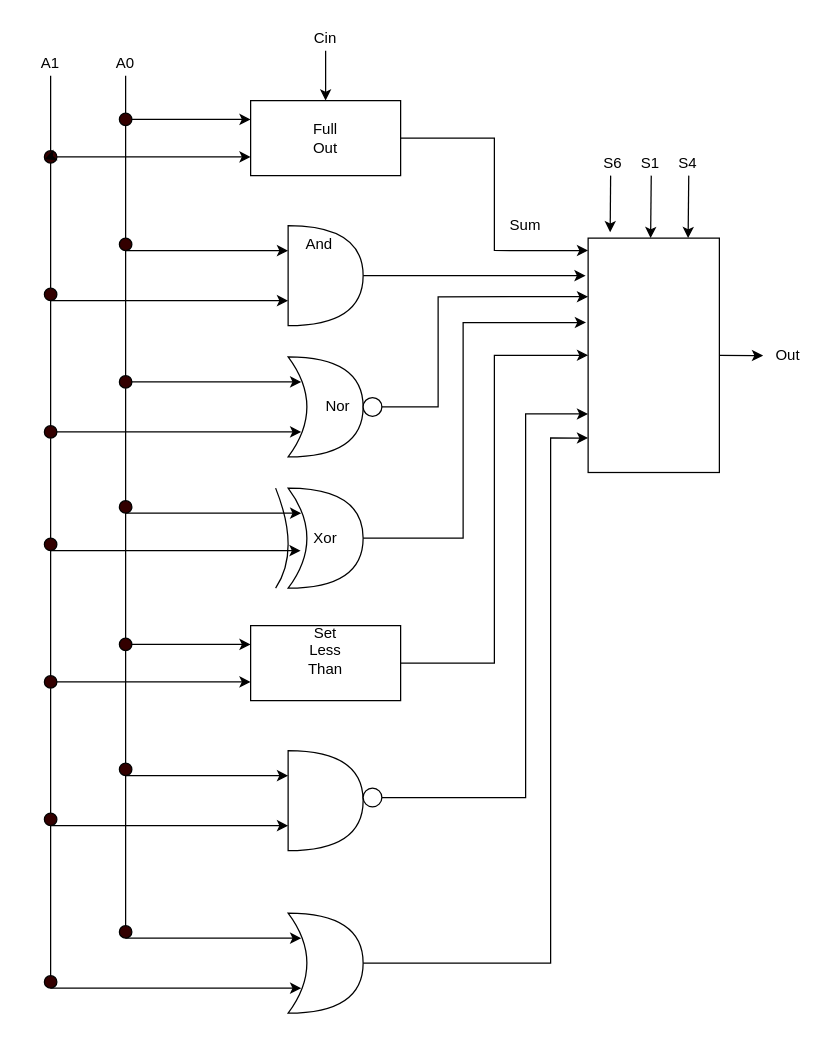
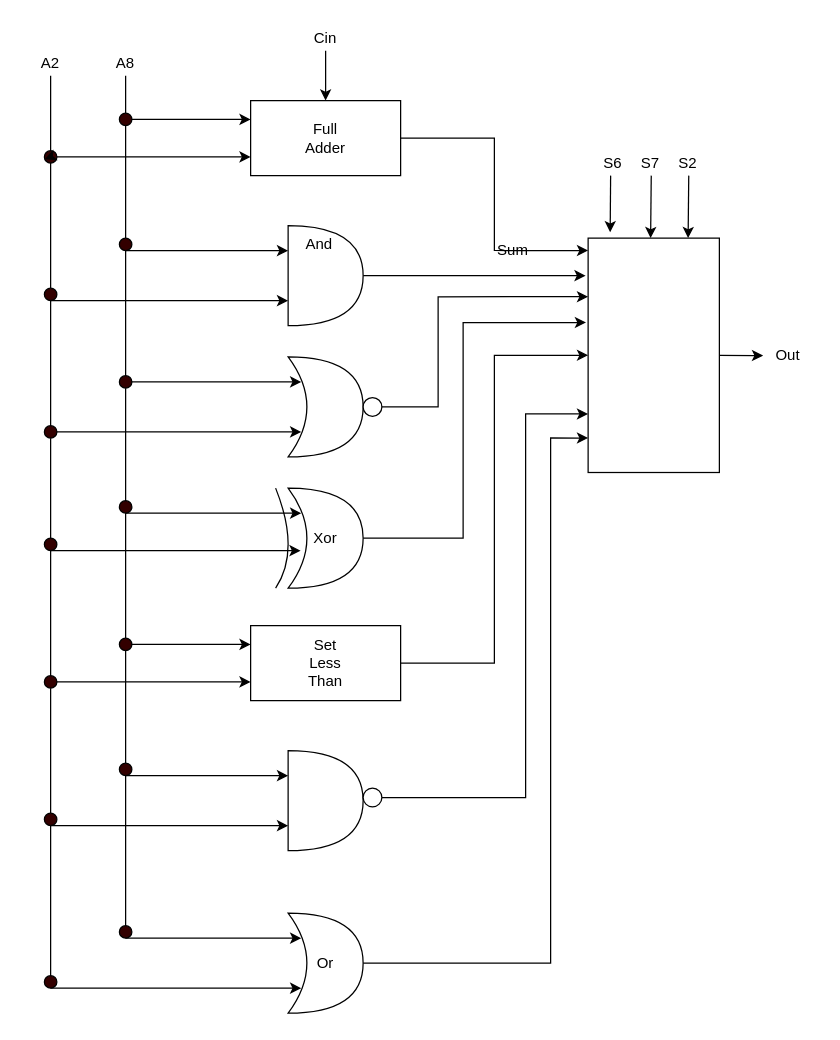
  <mxCell id="0" />
  <mxCell id="1" parent="0" />
  <mxCell id="2" value="" style="rounded=0;whiteSpace=wrap;html=1;rotation=90;" vertex="1" parent="1"><mxGeometry x="428.75" y="231.25" width="187.5" height="105" as="geometry" /></mxCell>
  <mxCell id="3" value="" style="endArrow=classic;html=1;exitX=0.5;exitY=0;exitDx=0;exitDy=0;" edge="1" parent="1" source="2"><mxGeometry width="50" height="50" relative="1" as="geometry"><mxPoint x="560" y="250" as="sourcePoint" /><mxPoint x="610" y="284" as="targetPoint" /></mxGeometry></mxCell>
  <mxCell id="4" style="edgeStyle=orthogonalEdgeStyle;rounded=0;orthogonalLoop=1;jettySize=auto;html=1;exitX=1;exitY=0.5;exitDx=0;exitDy=0;entryX=0.053;entryY=1;entryDx=0;entryDy=0;entryPerimeter=0;endArrow=classic;endFill=1;" edge="1" parent="1" source="5" target="2"><mxGeometry relative="1" as="geometry" /></mxCell>
  <mxCell id="5" value="" style="rounded=0;whiteSpace=wrap;html=1;" vertex="1" parent="1"><mxGeometry x="200" y="80" width="120" height="60" as="geometry" /></mxCell>
- <mxCell id="6" value="Full Out" style="text;html=1;strokeColor=none;fillColor=none;align=center;verticalAlign=middle;whiteSpace=wrap;rounded=0;" vertex="1" parent="1"><mxGeometry x="240" y="100" width="40" height="20" as="geometry" /></mxCell>
+ <mxCell id="6" value="Full Adder" style="text;html=1;strokeColor=none;fillColor=none;align=center;verticalAlign=middle;whiteSpace=wrap;rounded=0;" vertex="1" parent="1"><mxGeometry x="240" y="100" width="40" height="20" as="geometry" /></mxCell>
  <mxCell id="7" style="edgeStyle=orthogonalEdgeStyle;rounded=0;orthogonalLoop=1;jettySize=auto;html=1;exitX=1;exitY=0.5;exitDx=0;exitDy=0;exitPerimeter=0;" edge="1" parent="1" source="8"><mxGeometry relative="1" as="geometry"><mxPoint x="468" y="220" as="targetPoint" /></mxGeometry></mxCell>
  <mxCell id="8" value="" style="shape=or;whiteSpace=wrap;html=1;" vertex="1" parent="1"><mxGeometry x="230" y="180" width="60" height="80" as="geometry" /></mxCell>
  <mxCell id="9" style="edgeStyle=orthogonalEdgeStyle;rounded=0;orthogonalLoop=1;jettySize=auto;html=1;exitX=1;exitY=0.5;exitDx=0;exitDy=0;exitPerimeter=0;entryX=0.36;entryY=1.016;entryDx=0;entryDy=0;entryPerimeter=0;" edge="1" parent="1" source="10" target="2"><mxGeometry relative="1" as="geometry"><mxPoint x="440" y="260" as="targetPoint" /><Array as="points"><mxPoint x="370" y="430" /><mxPoint x="370" y="258" /></Array></mxGeometry></mxCell>
  <mxCell id="10" value="" style="shape=xor;whiteSpace=wrap;html=1;" vertex="1" parent="1"><mxGeometry x="230" y="390" width="60" height="80" as="geometry" /></mxCell>
  <mxCell id="11" value="Xor" style="text;html=1;strokeColor=none;fillColor=none;align=center;verticalAlign=middle;whiteSpace=wrap;rounded=0;" vertex="1" parent="1"><mxGeometry x="240" y="420" width="40" height="20" as="geometry" /></mxCell>
  <mxCell id="12" value="" style="shape=xor;whiteSpace=wrap;html=1;" vertex="1" parent="1"><mxGeometry x="230" y="285" width="60" height="80" as="geometry" /></mxCell>
  <mxCell id="13" style="edgeStyle=orthogonalEdgeStyle;rounded=0;orthogonalLoop=1;jettySize=auto;html=1;exitX=1;exitY=0.5;exitDx=0;exitDy=0;entryX=0.25;entryY=1;entryDx=0;entryDy=0;endArrow=classic;endFill=1;" edge="1" parent="1" source="14" target="2"><mxGeometry relative="1" as="geometry"><Array as="points"><mxPoint x="350" y="325" /><mxPoint x="350" y="237" /></Array></mxGeometry></mxCell>
  <mxCell id="14" value="" style="ellipse;whiteSpace=wrap;html=1;aspect=fixed;" vertex="1" parent="1"><mxGeometry x="290" y="317.5" width="15" height="15" as="geometry" /></mxCell>
- <mxCell id="15" value="Nor" style="text;html=1;strokeColor=none;fillColor=none;align=center;verticalAlign=middle;whiteSpace=wrap;rounded=0;" vertex="1" parent="1"><mxGeometry x="250" y="315" width="40" height="20" as="geometry" /></mxCell>
  <mxCell id="16" value="And" style="text;html=1;strokeColor=none;fillColor=none;align=center;verticalAlign=middle;whiteSpace=wrap;rounded=0;" vertex="1" parent="1"><mxGeometry x="235" y="185" width="40" height="20" as="geometry" /></mxCell>
  <mxCell id="17" value="" style="endArrow=classic;html=1;entryX=-0.025;entryY=0.832;entryDx=0;entryDy=0;entryPerimeter=0;" edge="1" parent="1" target="2"><mxGeometry width="50" height="50" relative="1" as="geometry"><mxPoint x="488" y="140" as="sourcePoint" /><mxPoint x="330" y="220" as="targetPoint" /></mxGeometry></mxCell>
  <mxCell id="18" value="" style="endArrow=classic;html=1;entryX=0;entryY=0.75;entryDx=0;entryDy=0;" edge="1" parent="1"><mxGeometry width="50" height="50" relative="1" as="geometry"><mxPoint x="520.5" y="140" as="sourcePoint" /><mxPoint x="520" y="190" as="targetPoint" /></mxGeometry></mxCell>
  <mxCell id="19" value="" style="endArrow=classic;html=1;entryX=0.5;entryY=0;entryDx=0;entryDy=0;" edge="1" parent="1" target="5"><mxGeometry width="50" height="50" relative="1" as="geometry"><mxPoint x="260" y="40" as="sourcePoint" /><mxPoint x="300" y="0" as="targetPoint" /></mxGeometry></mxCell>
  <mxCell id="20" value="" style="endArrow=classic;html=1;entryX=0;entryY=0.25;entryDx=0;entryDy=0;" edge="1" parent="1" target="5"><mxGeometry width="50" height="50" relative="1" as="geometry"><mxPoint x="100" y="95" as="sourcePoint" /><mxPoint x="130" y="10" as="targetPoint" /></mxGeometry></mxCell>
  <mxCell id="21" value="" style="endArrow=none;html=1;" edge="1" parent="1" source="37"><mxGeometry width="50" height="50" relative="1" as="geometry"><mxPoint x="100" y="410" as="sourcePoint" /><mxPoint x="100" y="60" as="targetPoint" /></mxGeometry></mxCell>
  <mxCell id="22" value="" style="endArrow=classic;html=1;entryX=0;entryY=0.25;entryDx=0;entryDy=0;entryPerimeter=0;" edge="1" parent="1" target="8"><mxGeometry width="50" height="50" relative="1" as="geometry"><mxPoint x="100" y="200" as="sourcePoint" /><mxPoint x="210" y="180" as="targetPoint" /></mxGeometry></mxCell>
  <mxCell id="23" value="" style="endArrow=classic;html=1;entryX=0.175;entryY=0.25;entryDx=0;entryDy=0;entryPerimeter=0;" edge="1" parent="1" target="12"><mxGeometry width="50" height="50" relative="1" as="geometry"><mxPoint x="100" y="305" as="sourcePoint" /><mxPoint x="190" y="270" as="targetPoint" /></mxGeometry></mxCell>
  <mxCell id="24" value="" style="endArrow=classic;html=1;entryX=0.175;entryY=0.25;entryDx=0;entryDy=0;entryPerimeter=0;" edge="1" parent="1" target="10"><mxGeometry width="50" height="50" relative="1" as="geometry"><mxPoint x="100" y="410" as="sourcePoint" /><mxPoint x="200" y="400" as="targetPoint" /></mxGeometry></mxCell>
- <mxCell id="25" value="Sum" style="text;html=1;strokeColor=none;fillColor=none;align=center;verticalAlign=middle;whiteSpace=wrap;rounded=0;" vertex="1" parent="1"><mxGeometry x="400" y="170" width="40" height="20" as="geometry" /></mxCell>
+ <mxCell id="25" value="Sum" style="text;html=1;strokeColor=none;fillColor=none;align=center;verticalAlign=middle;whiteSpace=wrap;rounded=0;" vertex="1" parent="1"><mxGeometry x="390" y="190" width="40" height="20" as="geometry" /></mxCell>
  <mxCell id="26" value="S6" style="text;html=1;strokeColor=none;fillColor=none;align=center;verticalAlign=middle;whiteSpace=wrap;rounded=0;" vertex="1" parent="1"><mxGeometry x="470" y="120" width="40" height="20" as="geometry" /></mxCell>
- <mxCell id="27" value="S1" style="text;html=1;strokeColor=none;fillColor=none;align=center;verticalAlign=middle;whiteSpace=wrap;rounded=0;" vertex="1" parent="1"><mxGeometry x="500" y="120" width="40" height="20" as="geometry" /></mxCell>
+ <mxCell id="27" value="S7" style="text;html=1;strokeColor=none;fillColor=none;align=center;verticalAlign=middle;whiteSpace=wrap;rounded=0;" vertex="1" parent="1"><mxGeometry x="500" y="120" width="40" height="20" as="geometry" /></mxCell>
  <mxCell id="28" value="Cin" style="text;html=1;strokeColor=none;fillColor=none;align=center;verticalAlign=middle;whiteSpace=wrap;rounded=0;" vertex="1" parent="1"><mxGeometry x="240" y="20" width="40" height="20" as="geometry" /></mxCell>
  <mxCell id="29" value="Out" style="text;html=1;strokeColor=none;fillColor=none;align=center;verticalAlign=middle;whiteSpace=wrap;rounded=0;" vertex="1" parent="1"><mxGeometry x="610" y="273.75" width="40" height="20" as="geometry" /></mxCell>
- <mxCell id="30" value="A0" style="text;html=1;strokeColor=none;fillColor=none;align=center;verticalAlign=middle;whiteSpace=wrap;rounded=0;" vertex="1" parent="1"><mxGeometry x="80" y="40" width="40" height="20" as="geometry" /></mxCell>
+ <mxCell id="30" value="A8" style="text;html=1;strokeColor=none;fillColor=none;align=center;verticalAlign=middle;whiteSpace=wrap;rounded=0;" vertex="1" parent="1"><mxGeometry x="80" y="40" width="40" height="20" as="geometry" /></mxCell>
  <mxCell id="31" value="" style="endArrow=none;html=1;" edge="1" parent="1" source="47"><mxGeometry width="50" height="50" relative="1" as="geometry"><mxPoint x="40" y="440" as="sourcePoint" /><mxPoint x="40" y="60" as="targetPoint" /></mxGeometry></mxCell>
  <mxCell id="32" value="" style="endArrow=classic;html=1;entryX=0;entryY=1;entryDx=0;entryDy=0;" edge="1" parent="1" target="11"><mxGeometry width="50" height="50" relative="1" as="geometry"><mxPoint x="40" y="440" as="sourcePoint" /><mxPoint x="200" y="420" as="targetPoint" /></mxGeometry></mxCell>
  <mxCell id="33" value="" style="endArrow=classic;html=1;entryX=0.175;entryY=0.75;entryDx=0;entryDy=0;entryPerimeter=0;" edge="1" parent="1" target="12"><mxGeometry width="50" height="50" relative="1" as="geometry"><mxPoint x="40" y="345" as="sourcePoint" /><mxPoint x="210" y="330" as="targetPoint" /></mxGeometry></mxCell>
  <mxCell id="34" value="" style="endArrow=classic;html=1;entryX=0;entryY=0.75;entryDx=0;entryDy=0;entryPerimeter=0;" edge="1" parent="1" target="8"><mxGeometry width="50" height="50" relative="1" as="geometry"><mxPoint x="40" y="240" as="sourcePoint" /><mxPoint x="210" y="220" as="targetPoint" /></mxGeometry></mxCell>
  <mxCell id="35" value="" style="endArrow=classic;html=1;entryX=0;entryY=0.75;entryDx=0;entryDy=0;" edge="1" parent="1" source="39" target="5"><mxGeometry width="50" height="50" relative="1" as="geometry"><mxPoint x="40" y="125" as="sourcePoint" /><mxPoint x="180" y="120" as="targetPoint" /></mxGeometry></mxCell>
- <mxCell id="36" value="A1" style="text;html=1;strokeColor=none;fillColor=none;align=center;verticalAlign=middle;whiteSpace=wrap;rounded=0;" vertex="1" parent="1"><mxGeometry x="20" y="40" width="40" height="20" as="geometry" /></mxCell>
+ <mxCell id="36" value="A2" style="text;html=1;strokeColor=none;fillColor=none;align=center;verticalAlign=middle;whiteSpace=wrap;rounded=0;" vertex="1" parent="1"><mxGeometry x="20" y="40" width="40" height="20" as="geometry" /></mxCell>
  <mxCell id="37" value="" style="ellipse;whiteSpace=wrap;html=1;aspect=fixed;fillColor=#330000;" vertex="1" parent="1"><mxGeometry x="95" y="90" width="10" height="10" as="geometry" /></mxCell>
  <mxCell id="38" value="" style="endArrow=none;html=1;" edge="1" parent="1" source="41" target="37"><mxGeometry width="50" height="50" relative="1" as="geometry"><mxPoint x="100" y="410" as="sourcePoint" /><mxPoint x="100" y="60" as="targetPoint" /></mxGeometry></mxCell>
  <mxCell id="39" value="" style="ellipse;whiteSpace=wrap;html=1;aspect=fixed;fillColor=#330000;" vertex="1" parent="1"><mxGeometry x="35" y="120" width="10" height="10" as="geometry" /></mxCell>
  <mxCell id="40" value="" style="endArrow=classic;html=1;entryX=0;entryY=0.75;entryDx=0;entryDy=0;" edge="1" parent="1" target="39"><mxGeometry width="50" height="50" relative="1" as="geometry"><mxPoint x="40" y="125" as="sourcePoint" /><mxPoint x="200" y="125" as="targetPoint" /></mxGeometry></mxCell>
  <mxCell id="41" value="" style="ellipse;whiteSpace=wrap;html=1;aspect=fixed;fillColor=#330000;" vertex="1" parent="1"><mxGeometry x="95" y="190" width="10" height="10" as="geometry" /></mxCell>
  <mxCell id="42" value="" style="endArrow=none;html=1;" edge="1" parent="1" source="43" target="41"><mxGeometry width="50" height="50" relative="1" as="geometry"><mxPoint x="100" y="410" as="sourcePoint" /><mxPoint x="100" y="100" as="targetPoint" /></mxGeometry></mxCell>
  <mxCell id="43" value="" style="ellipse;whiteSpace=wrap;html=1;aspect=fixed;fillColor=#330000;" vertex="1" parent="1"><mxGeometry x="95" y="300" width="10" height="10" as="geometry" /></mxCell>
  <mxCell id="44" value="" style="endArrow=none;html=1;" edge="1" parent="1" source="77" target="43"><mxGeometry width="50" height="50" relative="1" as="geometry"><mxPoint x="100" y="750" as="sourcePoint" /><mxPoint x="100" y="200" as="targetPoint" /></mxGeometry></mxCell>
  <mxCell id="45" value="" style="ellipse;whiteSpace=wrap;html=1;aspect=fixed;fillColor=#330000;" vertex="1" parent="1"><mxGeometry x="95" y="400" width="10" height="10" as="geometry" /></mxCell>
  <mxCell id="46" value="" style="endArrow=none;html=1;" edge="1" parent="1" target="45"><mxGeometry width="50" height="50" relative="1" as="geometry"><mxPoint x="100" y="410" as="sourcePoint" /><mxPoint x="100" y="310" as="targetPoint" /></mxGeometry></mxCell>
  <mxCell id="47" value="" style="ellipse;whiteSpace=wrap;html=1;aspect=fixed;fillColor=#330000;" vertex="1" parent="1"><mxGeometry x="35" y="230" width="10" height="10" as="geometry" /></mxCell>
  <mxCell id="48" value="" style="endArrow=none;html=1;" edge="1" parent="1" source="49" target="47"><mxGeometry width="50" height="50" relative="1" as="geometry"><mxPoint x="40" y="440" as="sourcePoint" /><mxPoint x="40" y="60" as="targetPoint" /></mxGeometry></mxCell>
  <mxCell id="49" value="" style="ellipse;whiteSpace=wrap;html=1;aspect=fixed;fillColor=#330000;" vertex="1" parent="1"><mxGeometry x="35" y="340" width="10" height="10" as="geometry" /></mxCell>
  <mxCell id="50" value="" style="endArrow=none;html=1;" edge="1" parent="1" source="71" target="49"><mxGeometry width="50" height="50" relative="1" as="geometry"><mxPoint x="40" y="790" as="sourcePoint" /><mxPoint x="40" y="240" as="targetPoint" /></mxGeometry></mxCell>
  <mxCell id="51" value="" style="ellipse;whiteSpace=wrap;html=1;aspect=fixed;fillColor=#330000;" vertex="1" parent="1"><mxGeometry x="35" y="430" width="10" height="10" as="geometry" /></mxCell>
  <mxCell id="52" value="" style="endArrow=none;html=1;" edge="1" parent="1" target="51"><mxGeometry width="50" height="50" relative="1" as="geometry"><mxPoint x="40" y="440" as="sourcePoint" /><mxPoint x="40" y="350" as="targetPoint" /></mxGeometry></mxCell>
  <mxCell id="53" value="" style="endArrow=classic;html=1;entryX=0;entryY=0.75;entryDx=0;entryDy=0;" edge="1" parent="1"><mxGeometry width="50" height="50" relative="1" as="geometry"><mxPoint x="550.5" y="140" as="sourcePoint" /><mxPoint x="550" y="190" as="targetPoint" /></mxGeometry></mxCell>
- <mxCell id="54" value="S4" style="text;html=1;strokeColor=none;fillColor=none;align=center;verticalAlign=middle;whiteSpace=wrap;rounded=0;" vertex="1" parent="1"><mxGeometry x="530" y="120" width="40" height="20" as="geometry" /></mxCell>
+ <mxCell id="54" value="S2" style="text;html=1;strokeColor=none;fillColor=none;align=center;verticalAlign=middle;whiteSpace=wrap;rounded=0;" vertex="1" parent="1"><mxGeometry x="530" y="120" width="40" height="20" as="geometry" /></mxCell>
  <mxCell id="55" style="edgeStyle=orthogonalEdgeStyle;rounded=0;orthogonalLoop=1;jettySize=auto;html=1;exitX=1;exitY=0.5;exitDx=0;exitDy=0;entryX=0.5;entryY=1;entryDx=0;entryDy=0;endArrow=classic;endFill=1;" edge="1" parent="1" source="56" target="2"><mxGeometry relative="1" as="geometry" /></mxCell>
  <mxCell id="56" value="" style="rounded=0;whiteSpace=wrap;html=1;fillColor=#FFFFFF;" vertex="1" parent="1"><mxGeometry x="200" y="500" width="120" height="60" as="geometry" /></mxCell>
- <mxCell id="57" value="Set Less Than" style="text;html=1;strokeColor=none;fillColor=none;align=center;verticalAlign=middle;whiteSpace=wrap;rounded=0;" vertex="1" parent="1"><mxGeometry x="240" y="510" width="40" height="20" as="geometry" /></mxCell>
+ <mxCell id="57" value="Set Less Than" style="text;html=1;strokeColor=none;fillColor=none;align=center;verticalAlign=middle;whiteSpace=wrap;rounded=0;" vertex="1" parent="1"><mxGeometry x="240" y="520" width="40" height="20" as="geometry" /></mxCell>
  <mxCell id="58" value="" style="shape=or;whiteSpace=wrap;html=1;fillColor=#FFFFFF;" vertex="1" parent="1"><mxGeometry x="230" y="600" width="60" height="80" as="geometry" /></mxCell>
  <mxCell id="59" style="edgeStyle=orthogonalEdgeStyle;rounded=0;orthogonalLoop=1;jettySize=auto;html=1;exitX=1;exitY=0.5;exitDx=0;exitDy=0;entryX=0.75;entryY=1;entryDx=0;entryDy=0;endArrow=classic;endFill=1;" edge="1" parent="1" source="60" target="2"><mxGeometry relative="1" as="geometry"><Array as="points"><mxPoint x="420" y="638" /><mxPoint x="420" y="331" /></Array></mxGeometry></mxCell>
  <mxCell id="60" value="" style="ellipse;whiteSpace=wrap;html=1;aspect=fixed;" vertex="1" parent="1"><mxGeometry x="290" y="630" width="15" height="15" as="geometry" /></mxCell>
  <mxCell id="61" value="" style="curved=1;endArrow=none;html=1;endFill=0;" edge="1" parent="1"><mxGeometry width="50" height="50" relative="1" as="geometry"><mxPoint x="220" y="470" as="sourcePoint" /><mxPoint x="220" y="390" as="targetPoint" /><Array as="points"><mxPoint x="240" y="440" /></Array></mxGeometry></mxCell>
  <mxCell id="62" style="edgeStyle=orthogonalEdgeStyle;rounded=0;orthogonalLoop=1;jettySize=auto;html=1;exitX=1;exitY=0.5;exitDx=0;exitDy=0;exitPerimeter=0;entryX=0.853;entryY=1;entryDx=0;entryDy=0;entryPerimeter=0;endArrow=classic;endFill=1;" edge="1" parent="1" source="63" target="2"><mxGeometry relative="1" as="geometry"><Array as="points"><mxPoint x="440" y="770" /><mxPoint x="440" y="350" /></Array></mxGeometry></mxCell>
  <mxCell id="63" value="" style="shape=xor;whiteSpace=wrap;html=1;fillColor=#FFFFFF;" vertex="1" parent="1"><mxGeometry x="230" y="730" width="60" height="80" as="geometry" /></mxCell>
+ <mxCell id="64" value="Or" style="text;html=1;strokeColor=none;fillColor=none;align=center;verticalAlign=middle;whiteSpace=wrap;rounded=0;" vertex="1" parent="1"><mxGeometry x="240" y="760" width="40" height="20" as="geometry" /></mxCell>
  <mxCell id="65" value="" style="endArrow=classic;html=1;entryX=0;entryY=0.25;entryDx=0;entryDy=0;" edge="1" parent="1" target="56"><mxGeometry width="50" height="50" relative="1" as="geometry"><mxPoint x="100" y="515" as="sourcePoint" /><mxPoint x="180" y="505" as="targetPoint" /></mxGeometry></mxCell>
  <mxCell id="66" value="" style="endArrow=classic;html=1;entryX=0;entryY=0.25;entryDx=0;entryDy=0;entryPerimeter=0;" edge="1" parent="1" target="58"><mxGeometry width="50" height="50" relative="1" as="geometry"><mxPoint x="100" y="620" as="sourcePoint" /><mxPoint x="160" y="600" as="targetPoint" /></mxGeometry></mxCell>
  <mxCell id="67" value="" style="endArrow=classic;html=1;entryX=0.175;entryY=0.25;entryDx=0;entryDy=0;entryPerimeter=0;" edge="1" parent="1" target="63"><mxGeometry width="50" height="50" relative="1" as="geometry"><mxPoint x="100" y="750" as="sourcePoint" /><mxPoint x="190" y="745" as="targetPoint" /></mxGeometry></mxCell>
  <mxCell id="68" value="" style="endArrow=classic;html=1;entryX=0.175;entryY=0.75;entryDx=0;entryDy=0;entryPerimeter=0;" edge="1" parent="1" target="63"><mxGeometry width="50" height="50" relative="1" as="geometry"><mxPoint x="40" y="790" as="sourcePoint" /><mxPoint x="210" y="780" as="targetPoint" /></mxGeometry></mxCell>
  <mxCell id="69" value="" style="endArrow=classic;html=1;entryX=0;entryY=0.75;entryDx=0;entryDy=0;entryPerimeter=0;" edge="1" parent="1" target="58"><mxGeometry width="50" height="50" relative="1" as="geometry"><mxPoint x="40" y="660" as="sourcePoint" /><mxPoint x="190" y="640" as="targetPoint" /></mxGeometry></mxCell>
  <mxCell id="70" value="" style="endArrow=classic;html=1;entryX=0;entryY=0.75;entryDx=0;entryDy=0;" edge="1" parent="1" target="56"><mxGeometry width="50" height="50" relative="1" as="geometry"><mxPoint x="40" y="545" as="sourcePoint" /><mxPoint x="170" y="540" as="targetPoint" /></mxGeometry></mxCell>
  <mxCell id="71" value="" style="ellipse;whiteSpace=wrap;html=1;aspect=fixed;fillColor=#330000;" vertex="1" parent="1"><mxGeometry x="35" y="540" width="10" height="10" as="geometry" /></mxCell>
  <mxCell id="72" value="" style="endArrow=none;html=1;" edge="1" parent="1" source="73" target="71"><mxGeometry width="50" height="50" relative="1" as="geometry"><mxPoint x="40" y="790" as="sourcePoint" /><mxPoint x="40" y="350" as="targetPoint" /></mxGeometry></mxCell>
  <mxCell id="73" value="" style="ellipse;whiteSpace=wrap;html=1;aspect=fixed;fillColor=#330000;" vertex="1" parent="1"><mxGeometry x="35" y="650" width="10" height="10" as="geometry" /></mxCell>
  <mxCell id="74" value="" style="endArrow=none;html=1;" edge="1" parent="1" source="75" target="73"><mxGeometry width="50" height="50" relative="1" as="geometry"><mxPoint x="40" y="790" as="sourcePoint" /><mxPoint x="40" y="550" as="targetPoint" /></mxGeometry></mxCell>
  <mxCell id="75" value="" style="ellipse;whiteSpace=wrap;html=1;aspect=fixed;fillColor=#330000;" vertex="1" parent="1"><mxGeometry x="35" y="780" width="10" height="10" as="geometry" /></mxCell>
  <mxCell id="76" value="" style="endArrow=none;html=1;" edge="1" parent="1" target="75"><mxGeometry width="50" height="50" relative="1" as="geometry"><mxPoint x="40" y="790" as="sourcePoint" /><mxPoint x="40" y="660" as="targetPoint" /></mxGeometry></mxCell>
  <mxCell id="77" value="" style="ellipse;whiteSpace=wrap;html=1;aspect=fixed;fillColor=#330000;" vertex="1" parent="1"><mxGeometry x="95" y="510" width="10" height="10" as="geometry" /></mxCell>
  <mxCell id="78" value="" style="endArrow=none;html=1;" edge="1" parent="1" source="79" target="77"><mxGeometry width="50" height="50" relative="1" as="geometry"><mxPoint x="100" y="750" as="sourcePoint" /><mxPoint x="100" y="310" as="targetPoint" /></mxGeometry></mxCell>
  <mxCell id="79" value="" style="ellipse;whiteSpace=wrap;html=1;aspect=fixed;fillColor=#330000;" vertex="1" parent="1"><mxGeometry x="95" y="610" width="10" height="10" as="geometry" /></mxCell>
  <mxCell id="80" value="" style="endArrow=none;html=1;" edge="1" parent="1" source="81" target="79"><mxGeometry width="50" height="50" relative="1" as="geometry"><mxPoint x="100" y="750" as="sourcePoint" /><mxPoint x="100" y="520" as="targetPoint" /></mxGeometry></mxCell>
  <mxCell id="81" value="" style="ellipse;whiteSpace=wrap;html=1;aspect=fixed;fillColor=#330000;" vertex="1" parent="1"><mxGeometry x="95" y="740" width="10" height="10" as="geometry" /></mxCell>
  <mxCell id="82" value="" style="endArrow=none;html=1;" edge="1" parent="1" target="81"><mxGeometry width="50" height="50" relative="1" as="geometry"><mxPoint x="100" y="750" as="sourcePoint" /><mxPoint x="100" y="620" as="targetPoint" /></mxGeometry></mxCell>
